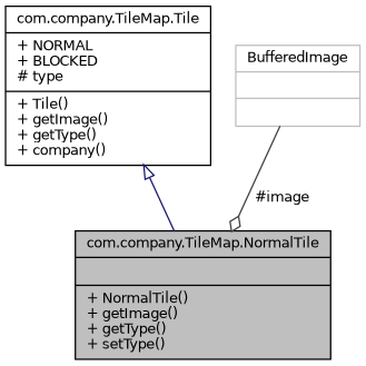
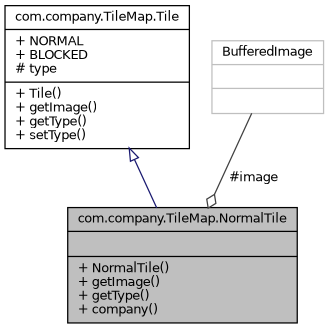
  digraph {
    node [color=black fillcolor=white fontname=Helvetica fontsize=10 shape=record style=filled]
    edge [fontname=Helvetica fontsize=10 labelfontname=Helvetica labelfontsize=10 style=solid]
-   n1 [fillcolor=grey75 fontcolor=black height=0.2 label="{com.company.TileMap.NormalTile\n||+ NormalTile()\l+ getImage()\l+ getType()\l+ setType()\l}" width=0.4]
-   n2 [height=0.2 label="{com.company.TileMap.Tile\n|+ NORMAL\l+ BLOCKED\l# type\l|+ Tile()\l+ getImage()\l+ getType()\l+ company()\l}" width=0.4]
+   n1 [fillcolor=grey75 fontcolor=black height=0.2 label="{com.company.TileMap.NormalTile\n||+ NormalTile()\l+ getImage()\l+ getType()\l+ company()\l}" width=0.4]
+   n2 [height=0.2 label="{com.company.TileMap.Tile\n|+ NORMAL\l+ BLOCKED\l# type\l|+ Tile()\l+ getImage()\l+ getType()\l+ setType()\l}" width=0.4]
    n3 [color=grey75 height=0.2 label="{BufferedImage\n||}" width=0.4]
    n2 -> n1 [arrowtail=onormal color=midnightblue dir=back]
    n3 -> n1 [arrowhead=odiamond color=grey25 label=" #image"]
  }
